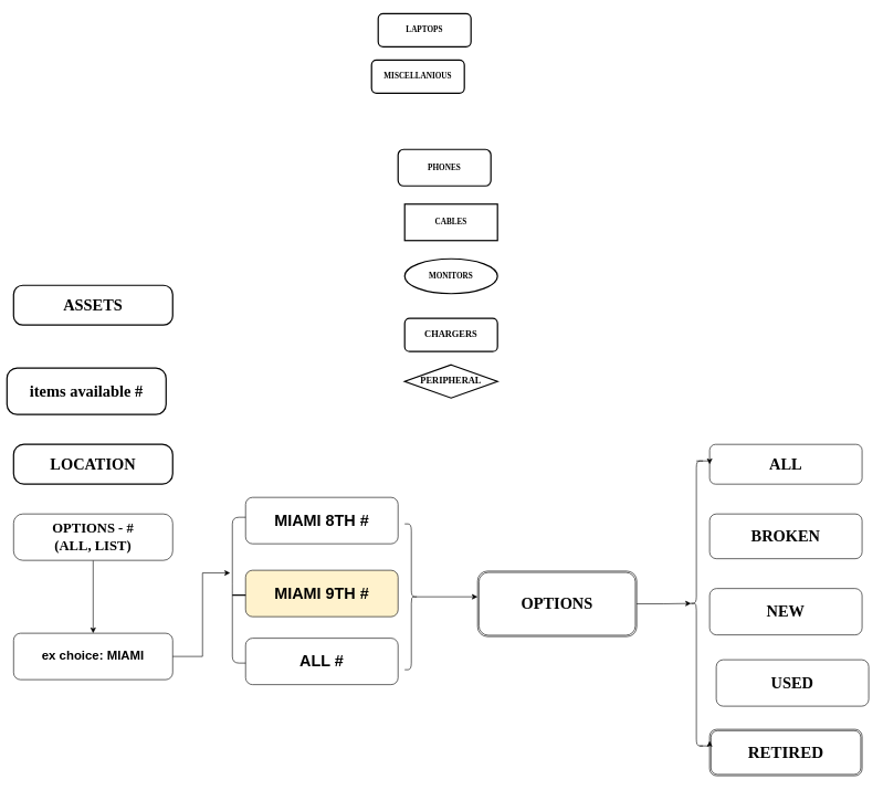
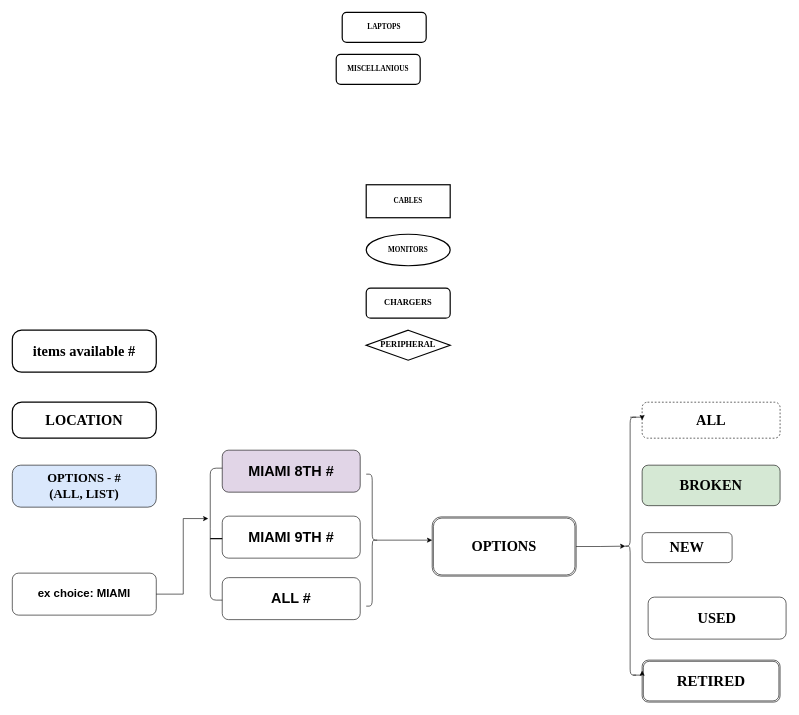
  <mxCell id="0" />
  <mxCell id="1" parent="0" />
- <mxCell id="2" value="&lt;font size=&quot;1&quot; style=&quot;&quot;&gt;&lt;b style=&quot;font-size: 24px;&quot;&gt;ASSETS&lt;/b&gt;&lt;/font&gt;" style="whiteSpace=wrap;html=1;rounded=1;shadow=0;comic=0;strokeWidth=2;fontFamily=Verdana;align=center;fontSize=10;arcSize=23;" parent="1" vertex="1"><mxGeometry x="20" y="430" width="240" height="60" as="geometry" /></mxCell>
  <mxCell id="3" value="CHARGERS" style="whiteSpace=wrap;html=1;rounded=1;shadow=0;comic=0;strokeWidth=2;fontFamily=Verdana;align=center;fontSize=14;fontStyle=1" parent="1" vertex="1"><mxGeometry x="610" y="480" width="140" height="50" as="geometry" /></mxCell>
  <mxCell id="4" value="LAPTOPS" style="whiteSpace=wrap;html=1;rounded=1;shadow=0;comic=0;strokeWidth=2;fontFamily=Verdana;align=center;fontSize=12;fontStyle=1" parent="1" vertex="1"><mxGeometry x="570" y="20" width="140" height="50" as="geometry" /></mxCell>
  <mxCell id="5" value="MISCELLANIOUS" style="whiteSpace=wrap;html=1;rounded=1;shadow=0;comic=0;strokeWidth=2;fontFamily=Verdana;align=center;fontSize=12;fontStyle=1" parent="1" vertex="1"><mxGeometry x="560" y="90" width="140" height="50" as="geometry" /></mxCell>
- <mxCell id="6" value="PHONES" style="whiteSpace=wrap;html=1;rounded=1;shadow=0;comic=0;strokeWidth=2;fontFamily=Verdana;align=center;fontSize=12;fontStyle=1" parent="1" vertex="1"><mxGeometry x="600" y="225" width="140" height="55" as="geometry" /></mxCell>
  <mxCell id="7" value="CABLES" style="whiteSpace=wrap;html=1;shadow=0;comic=0;strokeWidth=2;fontFamily=Verdana;align=center;fontSize=12;fontStyle=1;rounded=0;" parent="1" vertex="1"><mxGeometry x="610" y="307.5" width="140" height="55" as="geometry" /></mxCell>
- <mxCell id="8" value="&lt;font style=&quot;font-size: 24px;&quot;&gt;items available #&lt;/font&gt;" style="whiteSpace=wrap;html=1;rounded=1;shadow=0;comic=0;strokeWidth=2;fontFamily=Verdana;align=center;fontSize=12;fontStyle=1;arcSize=22;" parent="1" vertex="1"><mxGeometry x="10" y="555" width="240" height="70" as="geometry" /></mxCell>
+ <mxCell id="8" value="&lt;font style=&quot;font-size: 24px;&quot;&gt;items available #&lt;/font&gt;" style="whiteSpace=wrap;html=1;rounded=1;shadow=0;comic=0;strokeWidth=2;fontFamily=Verdana;align=center;fontSize=12;fontStyle=1;arcSize=22;" parent="1" vertex="1"><mxGeometry x="20" y="550" width="240" height="70" as="geometry" /></mxCell>
  <mxCell id="9" value="MONITORS" style="ellipse;whiteSpace=wrap;html=1;shadow=0;comic=0;strokeWidth=2;fontFamily=Verdana;align=center;fontSize=12;fontStyle=1;" parent="1" vertex="1"><mxGeometry x="610" y="390" width="140" height="52.5" as="geometry" /></mxCell>
  <mxCell id="10" value="&lt;font style=&quot;font-size: 24px;&quot;&gt;LOCATION&lt;/font&gt;" style="whiteSpace=wrap;html=1;rounded=1;shadow=0;comic=0;strokeWidth=2;fontFamily=Verdana;align=center;fontSize=12;fontStyle=1;arcSize=26;" parent="1" vertex="1"><mxGeometry x="20" y="670" width="240" height="60" as="geometry" /></mxCell>
- <mxCell id="11" value="&lt;font style=&quot;font-size: 24px;&quot;&gt;MIAMI 8TH #&lt;/font&gt;" style="rounded=1;whiteSpace=wrap;html=1;fontSize=20;fontStyle=1" vertex="1" parent="1"><mxGeometry x="370" y="750" width="230" height="70" as="geometry" /></mxCell>
- <mxCell id="12" value="&lt;font style=&quot;font-size: 24px;&quot;&gt;MIAMI 9TH #&lt;/font&gt;" style="rounded=1;whiteSpace=wrap;html=1;fontSize=20;fontStyle=1;fillColor=#fff2cc;" vertex="1" parent="1"><mxGeometry x="370" y="860" width="230" height="70" as="geometry" /></mxCell>
- <mxCell id="13" style="edgeStyle=orthogonalEdgeStyle;rounded=0;orthogonalLoop=1;jettySize=auto;html=1;exitX=0.5;exitY=1;exitDx=0;exitDy=0;entryX=0.5;entryY=0;entryDx=0;entryDy=0;" edge="1" parent="1" source="14" target="20"><mxGeometry relative="1" as="geometry" /></mxCell>
- <mxCell id="14" value="&lt;font style=&quot;font-size: 21px;&quot; face=&quot;Verdana&quot;&gt;OPTIONS - #&lt;br&gt;(ALL, LIST)&lt;br&gt;&lt;/font&gt;" style="rounded=1;whiteSpace=wrap;html=1;fontStyle=1;fontSize=19;arcSize=20;" vertex="1" parent="1"><mxGeometry x="20" y="775" width="240" height="70" as="geometry" /></mxCell>
- <mxCell id="15" value="&lt;font style=&quot;font-size: 24px;&quot;&gt;NEW&lt;/font&gt;" style="rounded=1;whiteSpace=wrap;html=1;fontStyle=1;fontFamily=Verdana;fontSize=22;" vertex="1" parent="1"><mxGeometry y="887.5" width="230" height="70" as="geometry" x="1070" /></mxCell>
- <mxCell id="16" value="&lt;font face=&quot;Verdana&quot; size=&quot;1&quot; style=&quot;&quot;&gt;&lt;b style=&quot;font-size: 24px;&quot;&gt;ALL&lt;/b&gt;&lt;/font&gt;" style="rounded=1;whiteSpace=wrap;html=1;fontFamily=Helvetica;" vertex="1" parent="1"><mxGeometry y="670" width="230" height="60" as="geometry" x="1070" /></mxCell>
+ <mxCell id="11" value="&lt;font style=&quot;font-size: 24px;&quot;&gt;MIAMI 8TH #&lt;/font&gt;" style="rounded=1;whiteSpace=wrap;html=1;fontSize=20;fontStyle=1;fillColor=#e1d5e7;" vertex="1" parent="1"><mxGeometry x="370" y="750" width="230" height="70" as="geometry" /></mxCell>
+ <mxCell id="12" value="&lt;font style=&quot;font-size: 24px;&quot;&gt;MIAMI 9TH #&lt;/font&gt;" style="rounded=1;whiteSpace=wrap;html=1;fontSize=20;fontStyle=1" vertex="1" parent="1"><mxGeometry x="370" y="860" width="230" height="70" as="geometry" /></mxCell>
+ <mxCell id="14" value="&lt;font style=&quot;font-size: 21px;&quot; face=&quot;Verdana&quot;&gt;OPTIONS - #&lt;br&gt;(ALL, LIST)&lt;br&gt;&lt;/font&gt;" style="rounded=1;whiteSpace=wrap;html=1;fontStyle=1;fontSize=19;arcSize=20;fillColor=#dae8fc;" vertex="1" parent="1"><mxGeometry x="20" y="775" width="240" height="70" as="geometry" /></mxCell>
+ <mxCell id="15" value="&lt;font style=&quot;font-size: 24px;&quot;&gt;NEW&lt;/font&gt;" style="rounded=1;whiteSpace=wrap;html=1;fontStyle=1;fontFamily=Verdana;fontSize=22;" vertex="1" parent="1"><mxGeometry x="1070" y="887.5" width="150" height="50" as="geometry" /></mxCell>
+ <mxCell id="16" value="&lt;font face=&quot;Verdana&quot; size=&quot;1&quot; style=&quot;&quot;&gt;&lt;b style=&quot;font-size: 24px;&quot;&gt;ALL&lt;/b&gt;&lt;/font&gt;" style="rounded=1;whiteSpace=wrap;html=1;fontFamily=Helvetica;dashed=1;" vertex="1" parent="1"><mxGeometry y="670" width="230" height="60" as="geometry" x="1070" /></mxCell>
  <mxCell id="17" value="&lt;font style=&quot;font-size: 24px;&quot;&gt;USED&lt;/font&gt;" style="rounded=1;whiteSpace=wrap;html=1;fontStyle=1;fontFamily=Verdana;fontSize=21;" vertex="1" parent="1"><mxGeometry x="1080" y="995" width="230" height="70" as="geometry" /></mxCell>
- <mxCell id="18" value="&lt;font style=&quot;font-size: 24px;&quot;&gt;BROKEN&lt;/font&gt;" style="rounded=1;whiteSpace=wrap;html=1;fontStyle=1;fontFamily=Verdana;fontSize=20;" vertex="1" parent="1"><mxGeometry y="775" width="230" height="67.5" as="geometry" x="1070" /></mxCell>
+ <mxCell id="18" value="&lt;font style=&quot;font-size: 24px;&quot;&gt;BROKEN&lt;/font&gt;" style="rounded=1;whiteSpace=wrap;html=1;fontStyle=1;fontFamily=Verdana;fontSize=20;fillColor=#d5e8d4;" vertex="1" parent="1"><mxGeometry y="775" width="230" height="67.5" as="geometry" x="1070" /></mxCell>
  <mxCell id="19" value="&lt;font size=&quot;1&quot; style=&quot;&quot;&gt;&lt;b style=&quot;font-size: 24px;&quot;&gt;ALL #&lt;/b&gt;&lt;/font&gt;" style="rounded=1;whiteSpace=wrap;html=1;" vertex="1" parent="1"><mxGeometry x="370" y="962.5" width="230" height="70" as="geometry" /></mxCell>
  <mxCell id="20" value="ex choice: MIAMI" style="rounded=1;whiteSpace=wrap;html=1;fontStyle=1;fontSize=19;" vertex="1" parent="1"><mxGeometry x="20" y="955" width="240" height="70" as="geometry" /></mxCell>
  <mxCell id="21" value="PERIPHERAL" style="rhombus;whiteSpace=wrap;html=1;shadow=0;comic=0;strokeWidth=2;fontFamily=Verdana;align=center;fontSize=14;fontStyle=1;" vertex="1" parent="1"><mxGeometry x="610" y="550" width="140" height="50" as="geometry" /></mxCell>
  <mxCell id="22" value="" style="shape=curlyBracket;whiteSpace=wrap;html=1;rounded=1;labelPosition=left;verticalLabelPosition=middle;align=right;verticalAlign=middle;size=0;" vertex="1" parent="1"><mxGeometry x="350" y="780" width="20" height="220" as="geometry" /></mxCell>
  <mxCell id="23" value="" style="line;strokeWidth=2;html=1;" vertex="1" parent="1"><mxGeometry x="350" y="887.5" width="20" height="20" as="geometry" /></mxCell>
  <mxCell id="24" style="edgeStyle=orthogonalEdgeStyle;rounded=0;orthogonalLoop=1;jettySize=auto;html=1;exitX=1;exitY=0.5;exitDx=0;exitDy=0;entryX=-0.165;entryY=0.382;entryDx=0;entryDy=0;entryPerimeter=0;" edge="1" parent="1" source="20" target="22"><mxGeometry relative="1" as="geometry" /></mxCell>
  <mxCell id="25" value="&lt;font size=&quot;1&quot; style=&quot;&quot; face=&quot;Verdana&quot;&gt;&lt;b style=&quot;font-size: 24px;&quot;&gt;OPTIONS&lt;/b&gt;&lt;/font&gt;" style="shape=ext;double=1;rounded=1;whiteSpace=wrap;html=1;" vertex="1" parent="1"><mxGeometry x="720" y="861.25" width="240" height="98.75" as="geometry" /></mxCell>
  <mxCell id="26" value="&lt;font style=&quot;font-size: 25px;&quot; face=&quot;Verdana&quot;&gt;RETIRED&lt;/font&gt;" style="shape=ext;double=1;rounded=1;whiteSpace=wrap;html=1;fontStyle=1" vertex="1" parent="1"><mxGeometry y="1100" width="230" height="70" as="geometry" x="1070" /></mxCell>
  <mxCell id="27" style="edgeStyle=orthogonalEdgeStyle;rounded=0;orthogonalLoop=1;jettySize=auto;html=1;exitX=0.1;exitY=0.5;exitDx=0;exitDy=0;exitPerimeter=0;" edge="1" parent="1" source="28"><mxGeometry relative="1" as="geometry"><mxPoint x="720" y="900" as="targetPoint" /><Array as="points"><mxPoint x="720" y="900" /></Array></mxGeometry></mxCell>
  <mxCell id="28" value="" style="shape=curlyBracket;whiteSpace=wrap;html=1;rounded=1;flipH=1;labelPosition=right;verticalLabelPosition=middle;align=left;verticalAlign=middle;" vertex="1" parent="1"><mxGeometry x="610" y="790" width="20" height="220" as="geometry" /></mxCell>
  <mxCell id="29" style="edgeStyle=orthogonalEdgeStyle;rounded=0;orthogonalLoop=1;jettySize=auto;html=1;exitX=0.5;exitY=0;exitDx=0;exitDy=0;entryX=0;entryY=0.5;entryDx=0;entryDy=0;" edge="1" parent="1" source="31" target="16"><mxGeometry relative="1" as="geometry" /></mxCell>
  <mxCell id="30" style="edgeStyle=orthogonalEdgeStyle;rounded=0;orthogonalLoop=1;jettySize=auto;html=1;exitX=0.75;exitY=1;exitDx=0;exitDy=0;entryX=0;entryY=0.25;entryDx=0;entryDy=0;" edge="1" parent="1" source="31" target="26"><mxGeometry relative="1" as="geometry" /></mxCell>
  <mxCell id="31" value="" style="shape=curlyBracket;whiteSpace=wrap;html=1;rounded=1;labelPosition=left;verticalLabelPosition=middle;align=right;verticalAlign=middle;" vertex="1" parent="1"><mxGeometry x="1040" y="695" width="20" height="430" as="geometry" /></mxCell>
  <mxCell id="32" style="edgeStyle=orthogonalEdgeStyle;rounded=0;orthogonalLoop=1;jettySize=auto;html=1;exitX=1;exitY=0.5;exitDx=0;exitDy=0;entryX=0.1;entryY=0.5;entryDx=0;entryDy=0;entryPerimeter=0;" edge="1" parent="1" source="25" target="31"><mxGeometry relative="1" as="geometry" /></mxCell>
